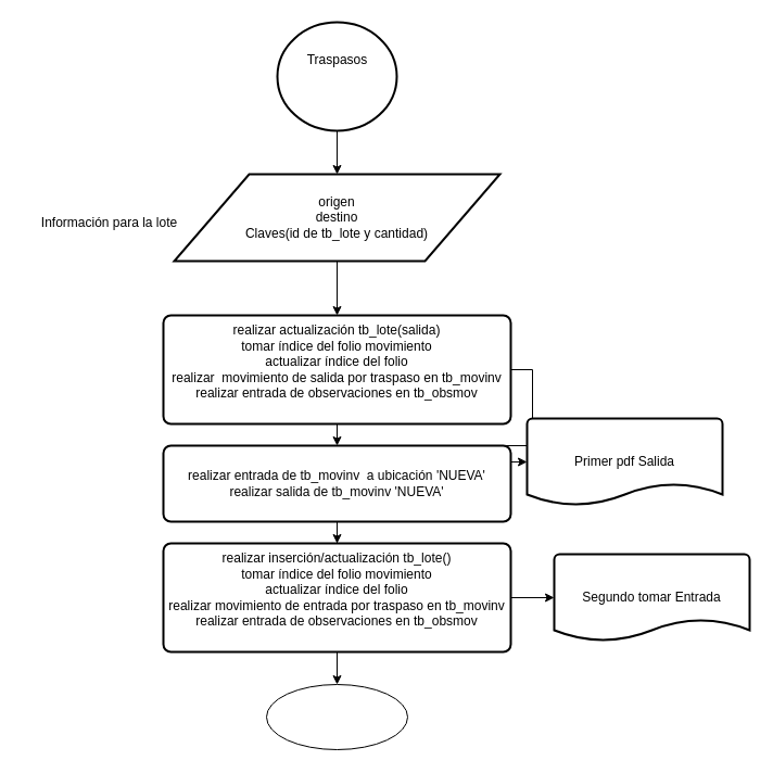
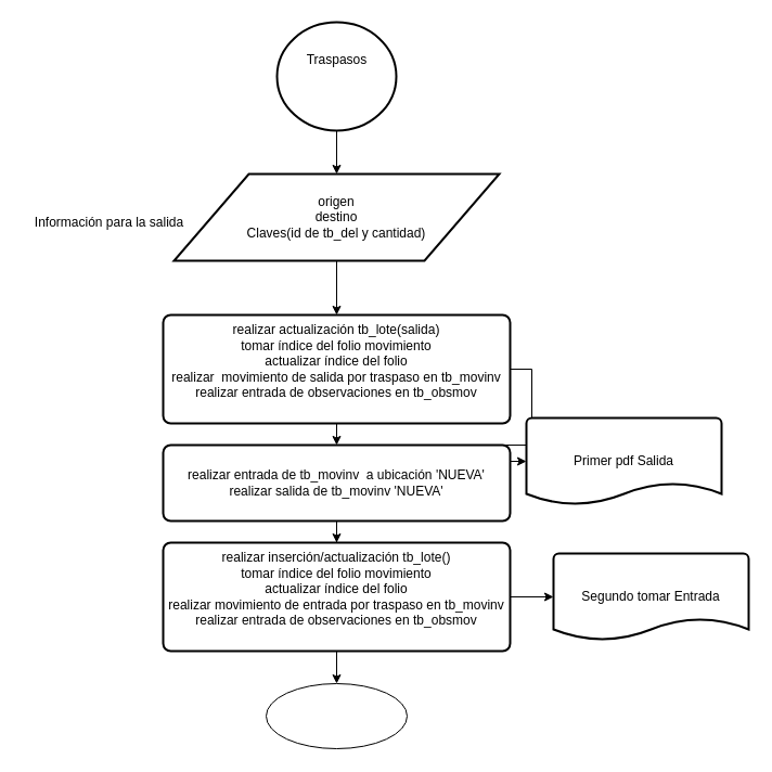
  <mxCell id="0" />
  <mxCell id="1" parent="0" />
  <mxCell id="2" value="" style="edgeStyle=orthogonalEdgeStyle;rounded=0;orthogonalLoop=1;jettySize=auto;html=1;" parent="1" source="3" target="7" edge="1"><mxGeometry relative="1" as="geometry" /></mxCell>
  <mxCell id="3" value="" style="strokeWidth=2;html=1;shape=mxgraph.flowchart.start_2;whiteSpace=wrap;" parent="1" vertex="1"><mxGeometry x="255" y="20" width="110" height="100" as="geometry" /></mxCell>
  <mxCell id="4" style="edgeStyle=orthogonalEdgeStyle;rounded=0;orthogonalLoop=1;jettySize=auto;html=1;exitX=0.5;exitY=1;exitDx=0;exitDy=0;entryX=0.5;entryY=0;entryDx=0;entryDy=0;" parent="1" source="6" target="10" edge="1"><mxGeometry relative="1" as="geometry" /></mxCell>
  <mxCell id="5" value="" style="edgeStyle=orthogonalEdgeStyle;rounded=0;orthogonalLoop=1;jettySize=auto;html=1;" parent="1" source="6" target="8" edge="1"><mxGeometry relative="1" as="geometry" /></mxCell>
  <mxCell id="6" value="realizar actualización tb_lote(salida)&lt;div&gt;tomar índice del folio movimiento&lt;/div&gt;&lt;div&gt;actualizar índice del folio&lt;br&gt;&lt;div&gt;realizar&amp;nbsp; movimiento de salida por traspaso en tb_movinv&lt;/div&gt;&lt;div&gt;realizar entrada de observaciones en tb_obsmov&lt;/div&gt;&lt;div&gt;&lt;br&gt;&lt;/div&gt;&lt;/div&gt;" style="rounded=1;whiteSpace=wrap;html=1;absoluteArcSize=1;arcSize=14;strokeWidth=2;" parent="1" vertex="1"><mxGeometry x="150" y="290" width="320" height="100" as="geometry" /></mxCell>
- <mxCell id="7" value="origen&lt;div&gt;destino&lt;/div&gt;&lt;div&gt;Claves(id de tb_lote y cantidad)&lt;/div&gt;" style="shape=parallelogram;html=1;strokeWidth=2;perimeter=parallelogramPerimeter;whiteSpace=wrap;rounded=1;arcSize=0;size=0.23;" parent="1" vertex="1"><mxGeometry x="160" y="160" width="300" height="80" as="geometry" /></mxCell>
+ <mxCell id="7" value="origen&lt;div&gt;destino&lt;/div&gt;&lt;div&gt;Claves(id de tb_del y cantidad)&lt;/div&gt;" style="shape=parallelogram;html=1;strokeWidth=2;perimeter=parallelogramPerimeter;whiteSpace=wrap;rounded=1;arcSize=0;size=0.23;" parent="1" vertex="1"><mxGeometry x="160" y="160" width="300" height="80" as="geometry" /></mxCell>
  <mxCell id="8" value="Primer pdf Salida" style="strokeWidth=2;html=1;shape=mxgraph.flowchart.document2;whiteSpace=wrap;size=0.25;" parent="1" vertex="1"><mxGeometry x="485" y="385" width="180" height="80" as="geometry" /></mxCell>
  <mxCell id="9" style="edgeStyle=orthogonalEdgeStyle;rounded=0;orthogonalLoop=1;jettySize=auto;html=1;exitX=0.5;exitY=1;exitDx=0;exitDy=0;" parent="1" source="10" target="13" edge="1"><mxGeometry relative="1" as="geometry" /></mxCell>
  <mxCell id="10" value="realizar entrada de tb_movinv&amp;nbsp; a ubicación 'NUEVA'&lt;div&gt;realizar salida de tb_movinv 'NUEVA'&lt;/div&gt;" style="rounded=1;whiteSpace=wrap;html=1;absoluteArcSize=1;arcSize=14;strokeWidth=2;fillColor=light-dark(#FFFFFF,#E6D0DE);" parent="1" vertex="1"><mxGeometry x="150" y="410" width="320" height="70" as="geometry" /></mxCell>
  <mxCell id="11" style="edgeStyle=orthogonalEdgeStyle;rounded=0;orthogonalLoop=1;jettySize=auto;html=1;exitX=0.5;exitY=1;exitDx=0;exitDy=0;" parent="1" source="13" target="15" edge="1"><mxGeometry relative="1" as="geometry" /></mxCell>
  <mxCell id="12" value="" style="edgeStyle=orthogonalEdgeStyle;rounded=0;orthogonalLoop=1;jettySize=auto;html=1;" parent="1" source="13" target="14" edge="1"><mxGeometry relative="1" as="geometry" /></mxCell>
  <mxCell id="13" value="realizar inserción/actualización tb_lote()&lt;div&gt;tomar índice del folio movimiento&lt;/div&gt;&lt;div&gt;actualizar índice del folio&lt;br&gt;&lt;div&gt;realizar movimiento de entrada por traspaso en tb_movinv&lt;/div&gt;&lt;div&gt;realizar entrada de observaciones en tb_obsmov&lt;/div&gt;&lt;div&gt;&lt;br&gt;&lt;/div&gt;&lt;/div&gt;" style="rounded=1;whiteSpace=wrap;html=1;absoluteArcSize=1;arcSize=14;strokeWidth=2;" parent="1" vertex="1"><mxGeometry x="150" y="500" width="320" height="100" as="geometry" /></mxCell>
  <mxCell id="14" value="Segundo tomar Entrada" style="strokeWidth=2;html=1;shape=mxgraph.flowchart.document2;whiteSpace=wrap;size=0.25;" parent="1" vertex="1"><mxGeometry x="510" y="510" width="180" height="80" as="geometry" /></mxCell>
  <mxCell id="15" value="" style="verticalLabelPosition=bottom;verticalAlign=top;html=1;shape=mxgraph.flowchart.on-page_reference;" parent="1" vertex="1"><mxGeometry x="245" y="630" width="130" height="60" as="geometry" /></mxCell>
  <mxCell id="16" style="edgeStyle=orthogonalEdgeStyle;rounded=0;orthogonalLoop=1;jettySize=auto;html=1;exitX=0.5;exitY=1;exitDx=0;exitDy=0;entryX=0.5;entryY=0;entryDx=0;entryDy=0;" parent="1" source="7" target="6" edge="1"><mxGeometry relative="1" as="geometry"><mxPoint x="319.464" y="200" as="targetPoint" /></mxGeometry></mxCell>
  <mxCell id="17" value="Traspasos" style="text;html=1;align=center;verticalAlign=middle;resizable=0;points=[];autosize=1;strokeColor=none;fillColor=none;" parent="1" vertex="1"><mxGeometry x="270" y="40" width="80" height="30" as="geometry" /></mxCell>
- <mxCell id="18" value="Información para la lote" style="text;html=1;align=center;verticalAlign=middle;resizable=0;points=[];autosize=1;strokeColor=none;fillColor=none;" parent="1" vertex="1"><mxGeometry x="20" y="190" width="160" height="30" as="geometry" /></mxCell>
+ <mxCell id="18" value="Información para la salida" style="text;html=1;align=center;verticalAlign=middle;resizable=0;points=[];autosize=1;strokeColor=none;fillColor=none;" parent="1" vertex="1"><mxGeometry x="20" y="190" width="160" height="30" as="geometry" /></mxCell>
